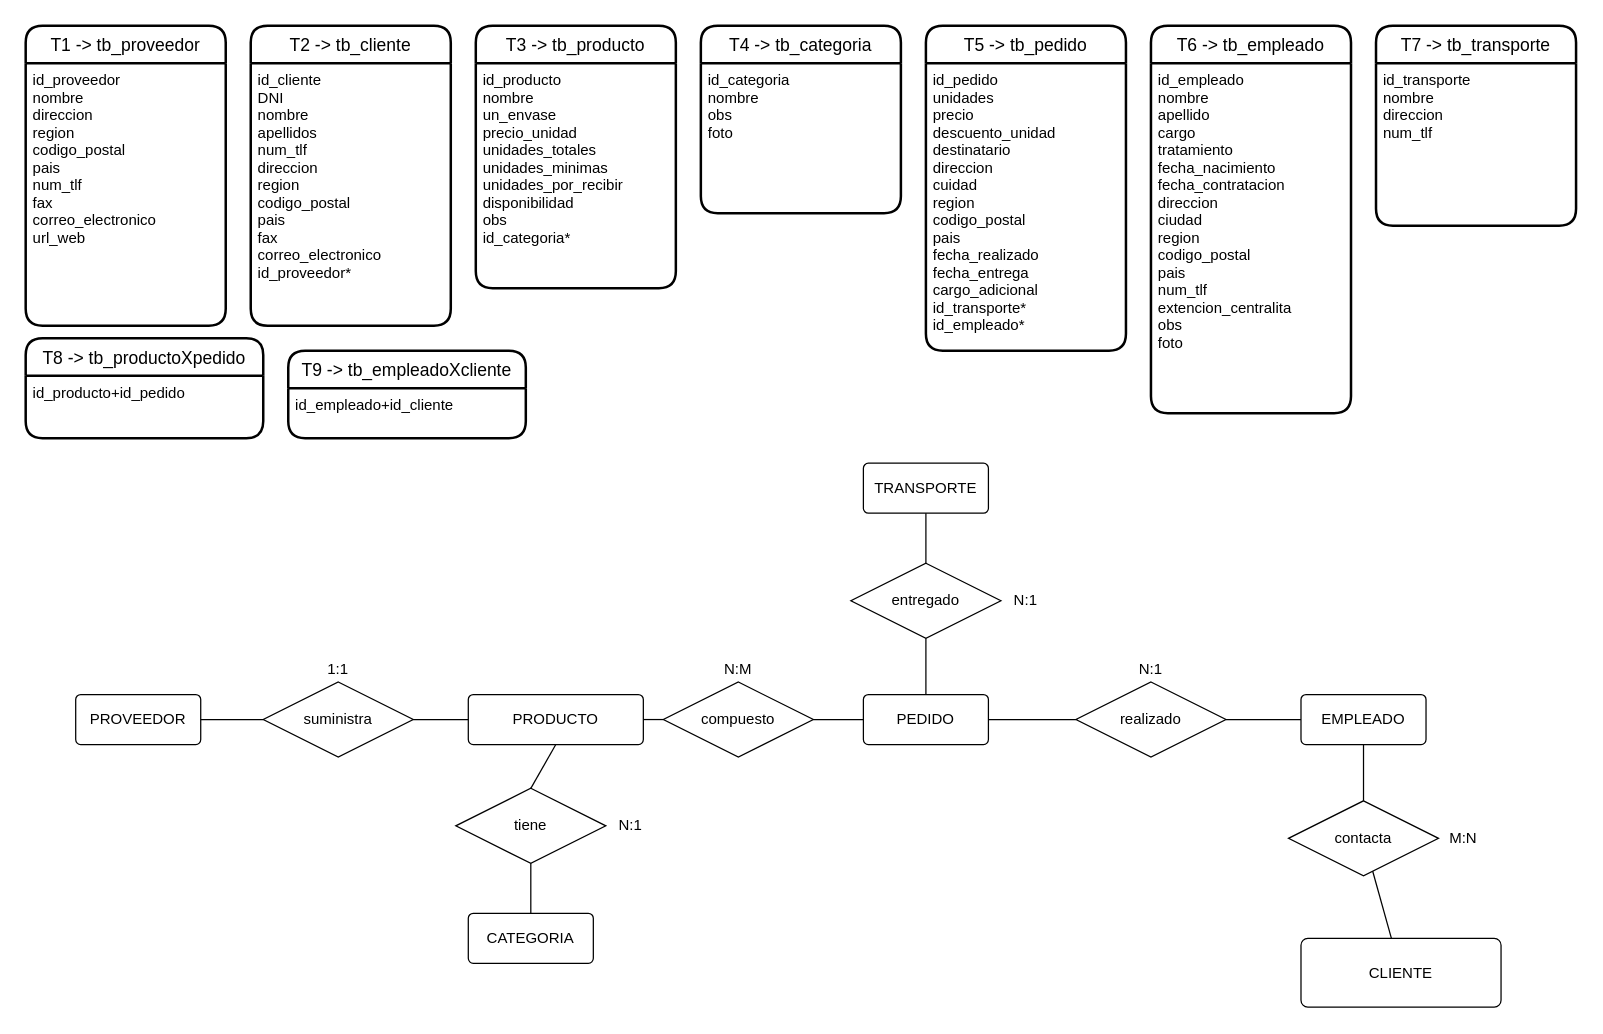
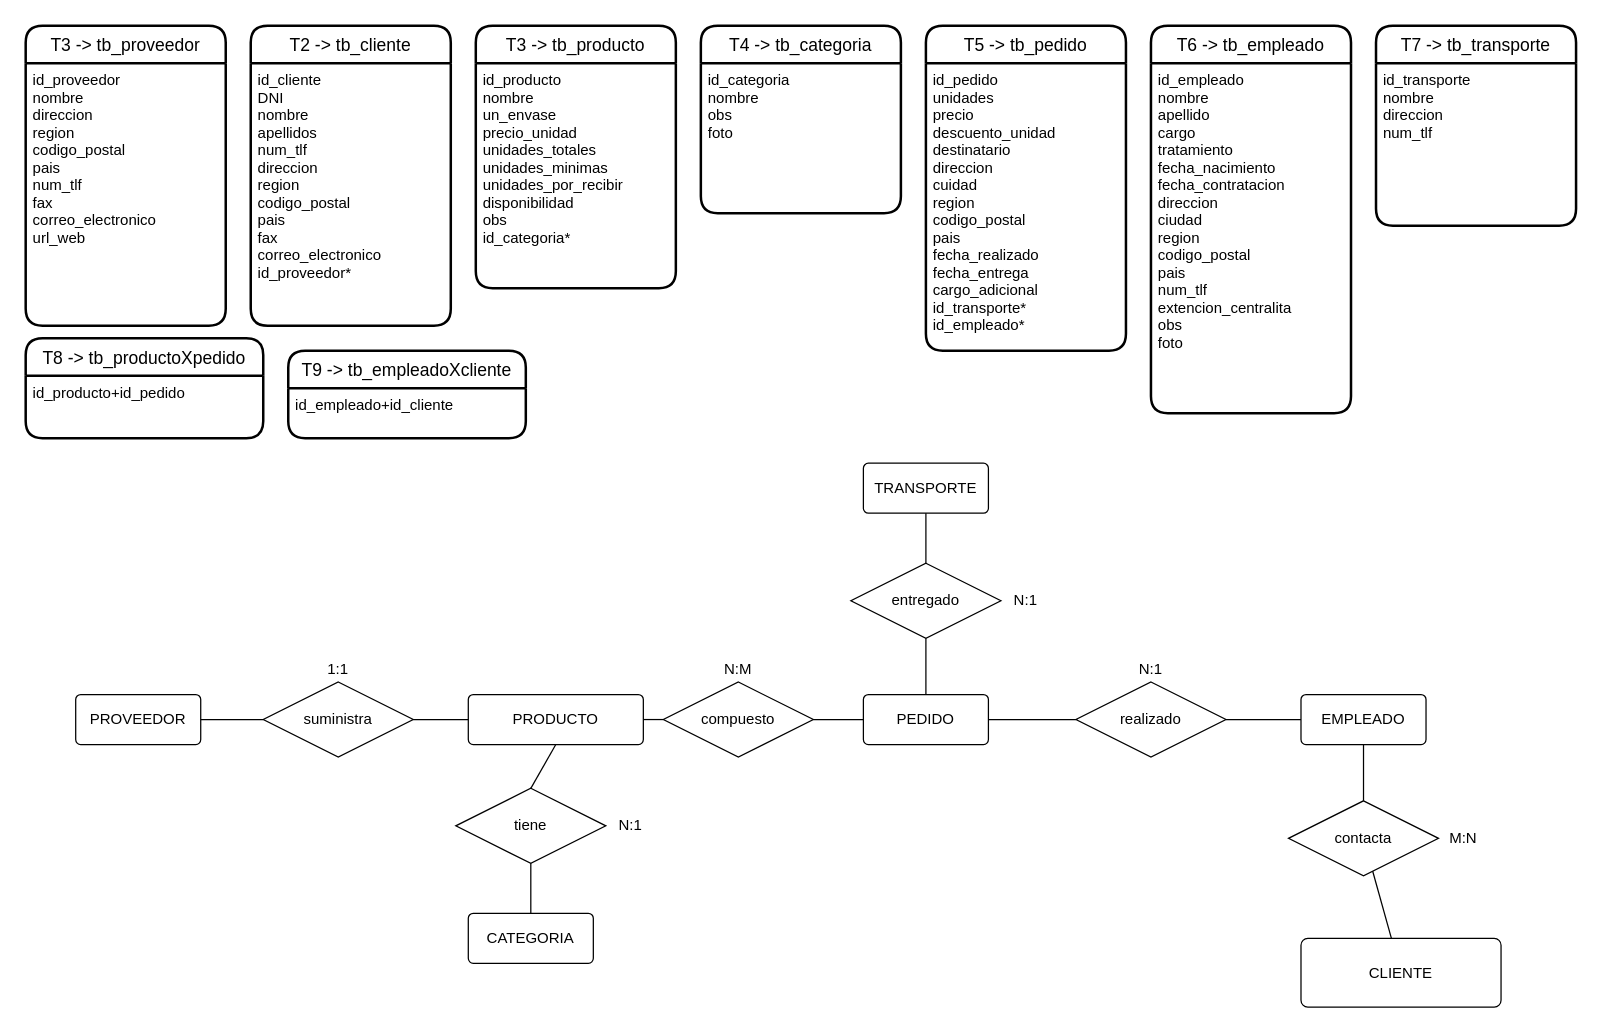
  <mxCell id="0" />
  <mxCell id="1" parent="0" />
- <mxCell id="2" value="T1 -&gt; tb_proveedor" style="swimlane;childLayout=stackLayout;horizontal=1;startSize=30;horizontalStack=0;rounded=1;fontSize=14;fontStyle=0;strokeWidth=2;resizeParent=0;resizeLast=1;shadow=0;dashed=0;align=center;" vertex="1" parent="1"><mxGeometry x="20" y="20" width="160" height="240" as="geometry" /></mxCell>
+ <mxCell id="2" value="T3 -&gt; tb_proveedor" style="swimlane;childLayout=stackLayout;horizontal=1;startSize=30;horizontalStack=0;rounded=1;fontSize=14;fontStyle=0;strokeWidth=2;resizeParent=0;resizeLast=1;shadow=0;dashed=0;align=center;" vertex="1" parent="1"><mxGeometry x="20" y="20" width="160" height="240" as="geometry" /></mxCell>
  <mxCell id="3" value="id_proveedor&#10;nombre&#10;direccion&#10;region&#10;codigo_postal&#10;pais&#10;num_tlf&#10;fax&#10;correo_electronico&#10;url_web" style="align=left;strokeColor=none;fillColor=none;spacingLeft=4;fontSize=12;verticalAlign=top;resizable=0;rotatable=0;part=1;" vertex="1" parent="2"><mxGeometry y="30" width="160" height="210" as="geometry" /></mxCell>
  <mxCell id="4" value="T2 -&gt; tb_cliente" style="swimlane;childLayout=stackLayout;horizontal=1;startSize=30;horizontalStack=0;rounded=1;fontSize=14;fontStyle=0;strokeWidth=2;resizeParent=0;resizeLast=1;shadow=0;dashed=0;align=center;" vertex="1" parent="1"><mxGeometry x="200" y="20" width="160" height="240" as="geometry" /></mxCell>
  <mxCell id="5" value="id_cliente&#10;DNI&#10;nombre &#10;apellidos&#10;num_tlf&#10;direccion&#10;region&#10;codigo_postal&#10;pais&#10;fax&#10;correo_electronico&#10;id_proveedor*" style="align=left;strokeColor=none;fillColor=none;spacingLeft=4;fontSize=12;verticalAlign=top;resizable=0;rotatable=0;part=1;" vertex="1" parent="4"><mxGeometry y="30" width="160" height="210" as="geometry" /></mxCell>
  <mxCell id="6" value="T3 -&gt; tb_producto" style="swimlane;childLayout=stackLayout;horizontal=1;startSize=30;horizontalStack=0;rounded=1;fontSize=14;fontStyle=0;strokeWidth=2;resizeParent=0;resizeLast=1;shadow=0;dashed=0;align=center;" vertex="1" parent="1"><mxGeometry x="380" y="20" width="160" height="210" as="geometry" /></mxCell>
  <mxCell id="7" value="id_producto&#10;nombre&#10;un_envase&#10;precio_unidad&#10;unidades_totales&#10;unidades_minimas&#10;unidades_por_recibir&#10;disponibilidad&#10;obs&#10;id_categoria*" style="align=left;strokeColor=none;fillColor=none;spacingLeft=4;fontSize=12;verticalAlign=top;resizable=0;rotatable=0;part=1;" vertex="1" parent="6"><mxGeometry y="30" width="160" height="180" as="geometry" /></mxCell>
  <mxCell id="8" value="T4 -&gt; tb_categoria" style="swimlane;childLayout=stackLayout;horizontal=1;startSize=30;horizontalStack=0;rounded=1;fontSize=14;fontStyle=0;strokeWidth=2;resizeParent=0;resizeLast=1;shadow=0;dashed=0;align=center;" vertex="1" parent="1"><mxGeometry x="560" y="20" width="160" height="150" as="geometry" /></mxCell>
  <mxCell id="9" value="id_categoria&#10;nombre&#10;obs&#10;foto" style="align=left;strokeColor=none;fillColor=none;spacingLeft=4;fontSize=12;verticalAlign=top;resizable=0;rotatable=0;part=1;" vertex="1" parent="8"><mxGeometry y="30" width="160" height="120" as="geometry" /></mxCell>
  <mxCell id="10" value="T5 -&gt; tb_pedido" style="swimlane;childLayout=stackLayout;horizontal=1;startSize=30;horizontalStack=0;rounded=1;fontSize=14;fontStyle=0;strokeWidth=2;resizeParent=0;resizeLast=1;shadow=0;dashed=0;align=center;" vertex="1" parent="1"><mxGeometry x="740" y="20" width="160" height="260" as="geometry" /></mxCell>
  <mxCell id="11" value="id_pedido&#10;unidades&#10;precio&#10;descuento_unidad&#10;destinatario&#10;direccion&#10;cuidad&#10;region&#10;codigo_postal&#10;pais&#10;fecha_realizado&#10;fecha_entrega&#10;cargo_adicional&#10;id_transporte*&#10;id_empleado*" style="align=left;strokeColor=none;fillColor=none;spacingLeft=4;fontSize=12;verticalAlign=top;resizable=0;rotatable=0;part=1;" vertex="1" parent="10"><mxGeometry y="30" width="160" height="230" as="geometry" /></mxCell>
  <mxCell id="12" value="T6 -&gt; tb_empleado" style="swimlane;childLayout=stackLayout;horizontal=1;startSize=30;horizontalStack=0;rounded=1;fontSize=14;fontStyle=0;strokeWidth=2;resizeParent=0;resizeLast=1;shadow=0;dashed=0;align=center;" vertex="1" parent="1"><mxGeometry x="920" y="20" width="160" height="310" as="geometry" /></mxCell>
  <mxCell id="13" value="id_empleado&#10;nombre&#10;apellido&#10;cargo&#10;tratamiento&#10;fecha_nacimiento&#10;fecha_contratacion&#10;direccion&#10;ciudad&#10;region&#10;codigo_postal&#10;pais&#10;num_tlf&#10;extencion_centralita&#10;obs&#10;foto" style="align=left;strokeColor=none;fillColor=none;spacingLeft=4;fontSize=12;verticalAlign=top;resizable=0;rotatable=0;part=1;" vertex="1" parent="12"><mxGeometry y="30" width="160" height="280" as="geometry" /></mxCell>
  <mxCell id="14" value="PEDIDO" style="rounded=1;arcSize=10;whiteSpace=wrap;html=1;align=center;" vertex="1" parent="1"><mxGeometry x="690" y="555" width="100" height="40" as="geometry" /></mxCell>
  <mxCell id="15" value="realizado" style="shape=rhombus;perimeter=rhombusPerimeter;whiteSpace=wrap;html=1;align=center;" vertex="1" parent="1"><mxGeometry x="860" y="545" width="120" height="60" as="geometry" /></mxCell>
  <mxCell id="16" value="EMPLEADO" style="rounded=1;arcSize=10;whiteSpace=wrap;html=1;align=center;" vertex="1" parent="1"><mxGeometry x="1040" y="555" width="100" height="40" as="geometry" /></mxCell>
  <mxCell id="17" value="contacta" style="shape=rhombus;perimeter=rhombusPerimeter;whiteSpace=wrap;html=1;align=center;" vertex="1" parent="1"><mxGeometry x="1030" y="640" width="120" height="60" as="geometry" /></mxCell>
  <mxCell id="18" value="CLIENTE" style="rounded=1;arcSize=10;whiteSpace=wrap;html=1;align=center;" vertex="1" parent="1"><mxGeometry x="1040" y="750" width="160" height="55" as="geometry" /></mxCell>
  <mxCell id="19" value="compuesto" style="shape=rhombus;perimeter=rhombusPerimeter;whiteSpace=wrap;html=1;align=center;" vertex="1" parent="1"><mxGeometry x="530" y="545" width="120" height="60" as="geometry" /></mxCell>
  <mxCell id="20" value="PRODUCTO" style="rounded=1;arcSize=10;whiteSpace=wrap;html=1;align=center;" vertex="1" parent="1"><mxGeometry x="374" y="555" width="140" height="40" as="geometry" /></mxCell>
  <mxCell id="21" value="suministra" style="shape=rhombus;perimeter=rhombusPerimeter;whiteSpace=wrap;html=1;align=center;" vertex="1" parent="1"><mxGeometry x="210" y="545" width="120" height="60" as="geometry" /></mxCell>
  <mxCell id="22" value="PROVEEDOR" style="rounded=1;arcSize=10;whiteSpace=wrap;html=1;align=center;" vertex="1" parent="1"><mxGeometry x="60" y="555" width="100" height="40" as="geometry" /></mxCell>
  <mxCell id="23" value="tiene" style="shape=rhombus;perimeter=rhombusPerimeter;whiteSpace=wrap;html=1;align=center;" vertex="1" parent="1"><mxGeometry x="364" y="630" width="120" height="60" as="geometry" /></mxCell>
  <mxCell id="24" value="CATEGORIA" style="rounded=1;arcSize=10;whiteSpace=wrap;html=1;align=center;" vertex="1" parent="1"><mxGeometry x="374" y="730" width="100" height="40" as="geometry" /></mxCell>
  <mxCell id="25" value="entregado" style="shape=rhombus;perimeter=rhombusPerimeter;whiteSpace=wrap;html=1;align=center;" vertex="1" parent="1"><mxGeometry x="680" y="450" width="120" height="60" as="geometry" /></mxCell>
  <mxCell id="26" value="T7 -&gt; tb_transporte" style="swimlane;childLayout=stackLayout;horizontal=1;startSize=30;horizontalStack=0;rounded=1;fontSize=14;fontStyle=0;strokeWidth=2;resizeParent=0;resizeLast=1;shadow=0;dashed=0;align=center;" vertex="1" parent="1"><mxGeometry x="1100" y="20" width="160" height="160" as="geometry" /></mxCell>
  <mxCell id="27" value="id_transporte&#10;nombre&#10;direccion&#10;num_tlf" style="align=left;strokeColor=none;fillColor=none;spacingLeft=4;fontSize=12;verticalAlign=top;resizable=0;rotatable=0;part=1;" vertex="1" parent="26"><mxGeometry y="30" width="160" height="130" as="geometry" /></mxCell>
  <mxCell id="28" value="TRANSPORTE" style="rounded=1;arcSize=10;whiteSpace=wrap;html=1;align=center;" vertex="1" parent="1"><mxGeometry x="690" y="370" width="100" height="40" as="geometry" /></mxCell>
  <mxCell id="29" value="" style="endArrow=none;html=1;rounded=0;exitX=1;exitY=0.5;exitDx=0;exitDy=0;entryX=0;entryY=0.5;entryDx=0;entryDy=0;" edge="1" parent="1" source="22" target="21"><mxGeometry relative="1" as="geometry"><mxPoint x="160" y="640" as="sourcePoint" /><mxPoint x="320" y="640" as="targetPoint" /></mxGeometry></mxCell>
  <mxCell id="30" value="" style="endArrow=none;html=1;rounded=0;exitX=1;exitY=0.5;exitDx=0;exitDy=0;entryX=0;entryY=0.5;entryDx=0;entryDy=0;" edge="1" parent="1" source="21" target="20"><mxGeometry relative="1" as="geometry"><mxPoint x="400" y="570" as="sourcePoint" /><mxPoint x="560" y="570" as="targetPoint" /></mxGeometry></mxCell>
  <mxCell id="31" value="1:1" style="text;html=1;strokeColor=none;fillColor=none;align=center;verticalAlign=middle;whiteSpace=wrap;rounded=0;" vertex="1" parent="1"><mxGeometry x="250" y="525" width="40" height="20" as="geometry" /></mxCell>
  <mxCell id="32" value="" style="endArrow=none;html=1;rounded=0;entryX=0;entryY=0.5;entryDx=0;entryDy=0;exitX=1;exitY=0.5;exitDx=0;exitDy=0;" edge="1" parent="1" source="20" target="19"><mxGeometry relative="1" as="geometry"><mxPoint x="460" y="640" as="sourcePoint" /><mxPoint x="620" y="640" as="targetPoint" /></mxGeometry></mxCell>
  <mxCell id="33" value="" style="endArrow=none;html=1;rounded=0;exitX=0.5;exitY=1;exitDx=0;exitDy=0;entryX=0.5;entryY=0;entryDx=0;entryDy=0;" edge="1" parent="1" source="23" target="24"><mxGeometry relative="1" as="geometry"><mxPoint x="430" y="600" as="sourcePoint" /><mxPoint x="590" y="600" as="targetPoint" /></mxGeometry></mxCell>
  <mxCell id="34" value="" style="endArrow=none;html=1;rounded=0;exitX=0.5;exitY=1;exitDx=0;exitDy=0;entryX=0.5;entryY=0;entryDx=0;entryDy=0;" edge="1" parent="1" source="20" target="23"><mxGeometry relative="1" as="geometry"><mxPoint x="440" y="610" as="sourcePoint" /><mxPoint x="600" y="610" as="targetPoint" /></mxGeometry></mxCell>
  <mxCell id="35" value="" style="endArrow=none;html=1;rounded=0;exitX=1;exitY=0.5;exitDx=0;exitDy=0;entryX=0;entryY=0.5;entryDx=0;entryDy=0;" edge="1" parent="1" source="19" target="14"><mxGeometry relative="1" as="geometry"><mxPoint x="450" y="620" as="sourcePoint" /><mxPoint x="610" y="620" as="targetPoint" /></mxGeometry></mxCell>
  <mxCell id="36" value="" style="endArrow=none;html=1;rounded=0;exitX=1;exitY=0.5;exitDx=0;exitDy=0;entryX=0;entryY=0.5;entryDx=0;entryDy=0;" edge="1" parent="1" source="14" target="15"><mxGeometry relative="1" as="geometry"><mxPoint x="460" y="630" as="sourcePoint" /><mxPoint x="620" y="630" as="targetPoint" /></mxGeometry></mxCell>
  <mxCell id="37" value="" style="endArrow=none;html=1;rounded=0;exitX=0.5;exitY=1;exitDx=0;exitDy=0;" edge="1" parent="1" source="25" target="14"><mxGeometry relative="1" as="geometry"><mxPoint x="470" y="640" as="sourcePoint" /><mxPoint x="630" y="640" as="targetPoint" /></mxGeometry></mxCell>
  <mxCell id="38" value="" style="endArrow=none;html=1;rounded=0;" edge="1" parent="1" source="28" target="25"><mxGeometry relative="1" as="geometry"><mxPoint x="480" y="650" as="sourcePoint" /><mxPoint x="640" y="650" as="targetPoint" /></mxGeometry></mxCell>
  <mxCell id="39" value="" style="endArrow=none;html=1;rounded=0;" edge="1" parent="1" source="16" target="15"><mxGeometry relative="1" as="geometry"><mxPoint x="490" y="660" as="sourcePoint" /><mxPoint x="650" y="660" as="targetPoint" /></mxGeometry></mxCell>
  <mxCell id="40" value="" style="endArrow=none;html=1;rounded=0;" edge="1" parent="1" source="17" target="16"><mxGeometry relative="1" as="geometry"><mxPoint x="500" y="670" as="sourcePoint" /><mxPoint x="660" y="670" as="targetPoint" /></mxGeometry></mxCell>
  <mxCell id="41" value="" style="endArrow=none;html=1;rounded=0;" edge="1" parent="1" source="17" target="18"><mxGeometry relative="1" as="geometry"><mxPoint x="510" y="680" as="sourcePoint" /><mxPoint x="670" y="680" as="targetPoint" /></mxGeometry></mxCell>
  <mxCell id="42" value="N:1" style="text;html=1;strokeColor=none;fillColor=none;align=center;verticalAlign=middle;whiteSpace=wrap;rounded=0;" vertex="1" parent="1"><mxGeometry x="484" y="650" width="40" height="20" as="geometry" /></mxCell>
  <mxCell id="43" value="N:M" style="text;html=1;strokeColor=none;fillColor=none;align=center;verticalAlign=middle;whiteSpace=wrap;rounded=0;" vertex="1" parent="1"><mxGeometry x="570" y="525" width="40" height="20" as="geometry" /></mxCell>
  <mxCell id="44" value="N:1" style="text;html=1;strokeColor=none;fillColor=none;align=center;verticalAlign=middle;whiteSpace=wrap;rounded=0;" vertex="1" parent="1"><mxGeometry x="800" y="470" width="40" height="20" as="geometry" /></mxCell>
  <mxCell id="45" value="N:1" style="text;html=1;strokeColor=none;fillColor=none;align=center;verticalAlign=middle;whiteSpace=wrap;rounded=0;" vertex="1" parent="1"><mxGeometry x="900" y="525" width="40" height="20" as="geometry" /></mxCell>
  <mxCell id="46" value="M:N" style="text;html=1;strokeColor=none;fillColor=none;align=center;verticalAlign=middle;whiteSpace=wrap;rounded=0;" vertex="1" parent="1"><mxGeometry x="1150" y="660" width="40" height="20" as="geometry" /></mxCell>
  <mxCell id="47" value="T8 -&gt; tb_productoXpedido" style="swimlane;childLayout=stackLayout;horizontal=1;startSize=30;horizontalStack=0;rounded=1;fontSize=14;fontStyle=0;strokeWidth=2;resizeParent=0;resizeLast=1;shadow=0;dashed=0;align=center;" vertex="1" parent="1"><mxGeometry x="20" y="270" width="190" height="80" as="geometry" /></mxCell>
  <mxCell id="48" value="id_producto+id_pedido" style="align=left;strokeColor=none;fillColor=none;spacingLeft=4;fontSize=12;verticalAlign=top;resizable=0;rotatable=0;part=1;" vertex="1" parent="47"><mxGeometry y="30" width="190" height="50" as="geometry" /></mxCell>
  <mxCell id="49" value="T9 -&gt; tb_empleadoXcliente" style="swimlane;childLayout=stackLayout;horizontal=1;startSize=30;horizontalStack=0;rounded=1;fontSize=14;fontStyle=0;strokeWidth=2;resizeParent=0;resizeLast=1;shadow=0;dashed=0;align=center;" vertex="1" parent="1"><mxGeometry x="230" y="280" width="190" height="70" as="geometry" /></mxCell>
  <mxCell id="50" value="id_empleado+id_cliente" style="align=left;strokeColor=none;fillColor=none;spacingLeft=4;fontSize=12;verticalAlign=top;resizable=0;rotatable=0;part=1;" vertex="1" parent="49"><mxGeometry y="30" width="190" height="40" as="geometry" /></mxCell>
